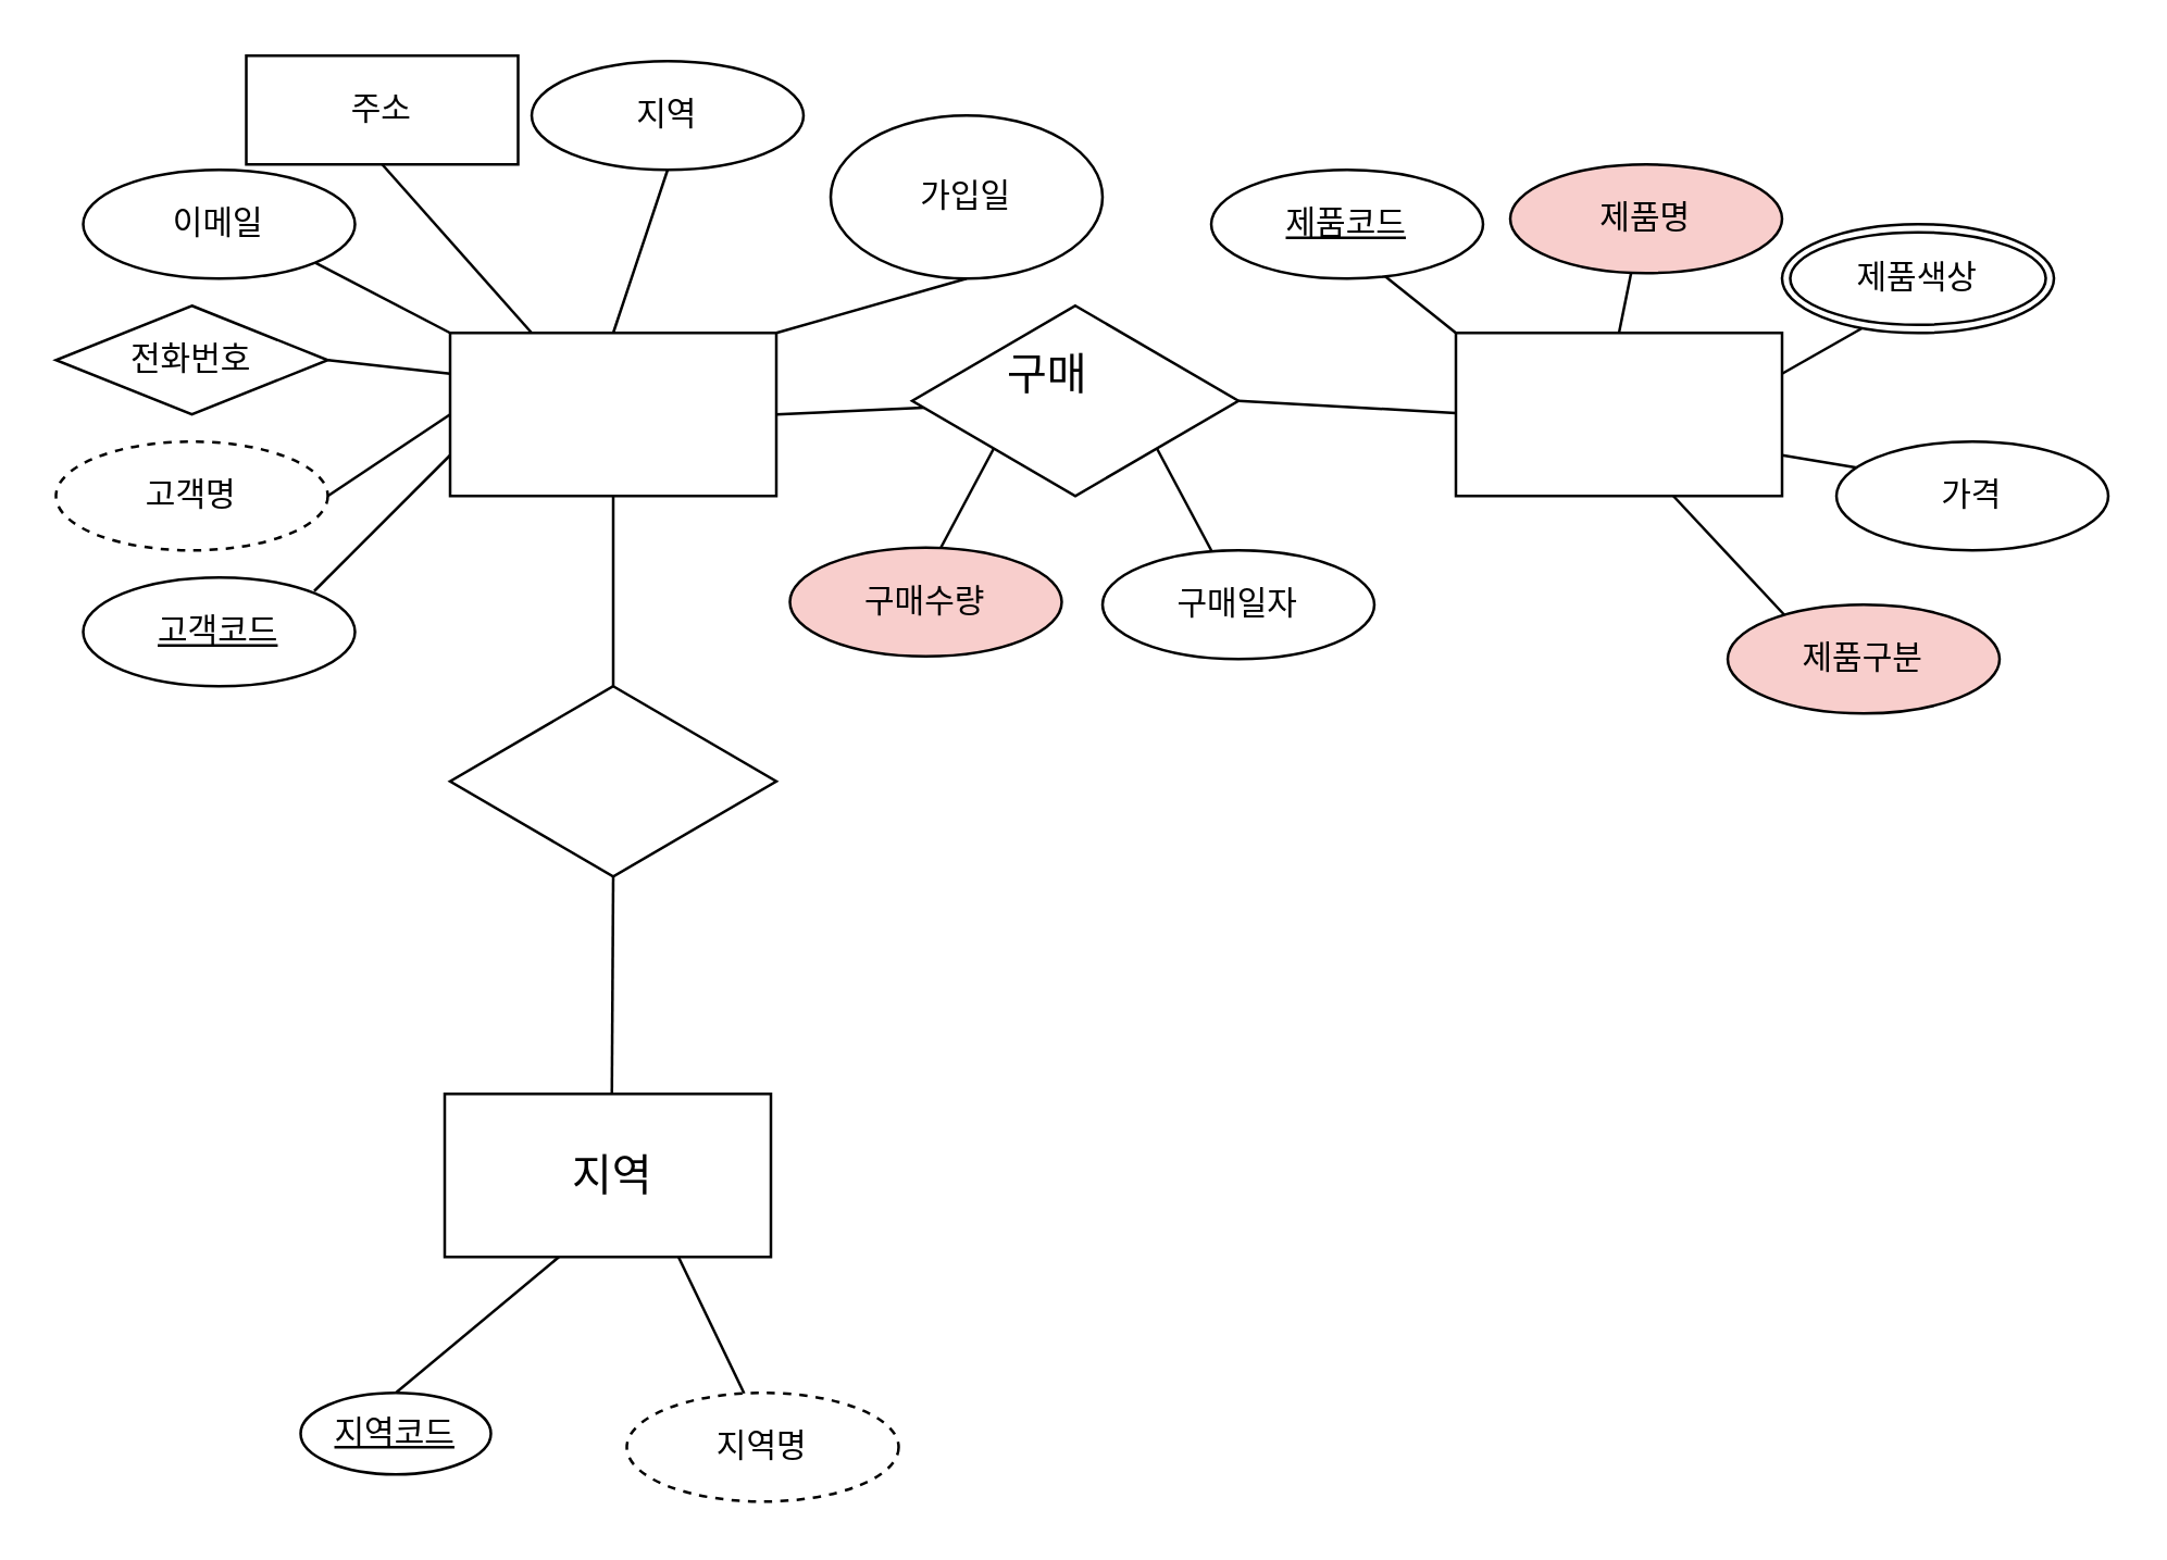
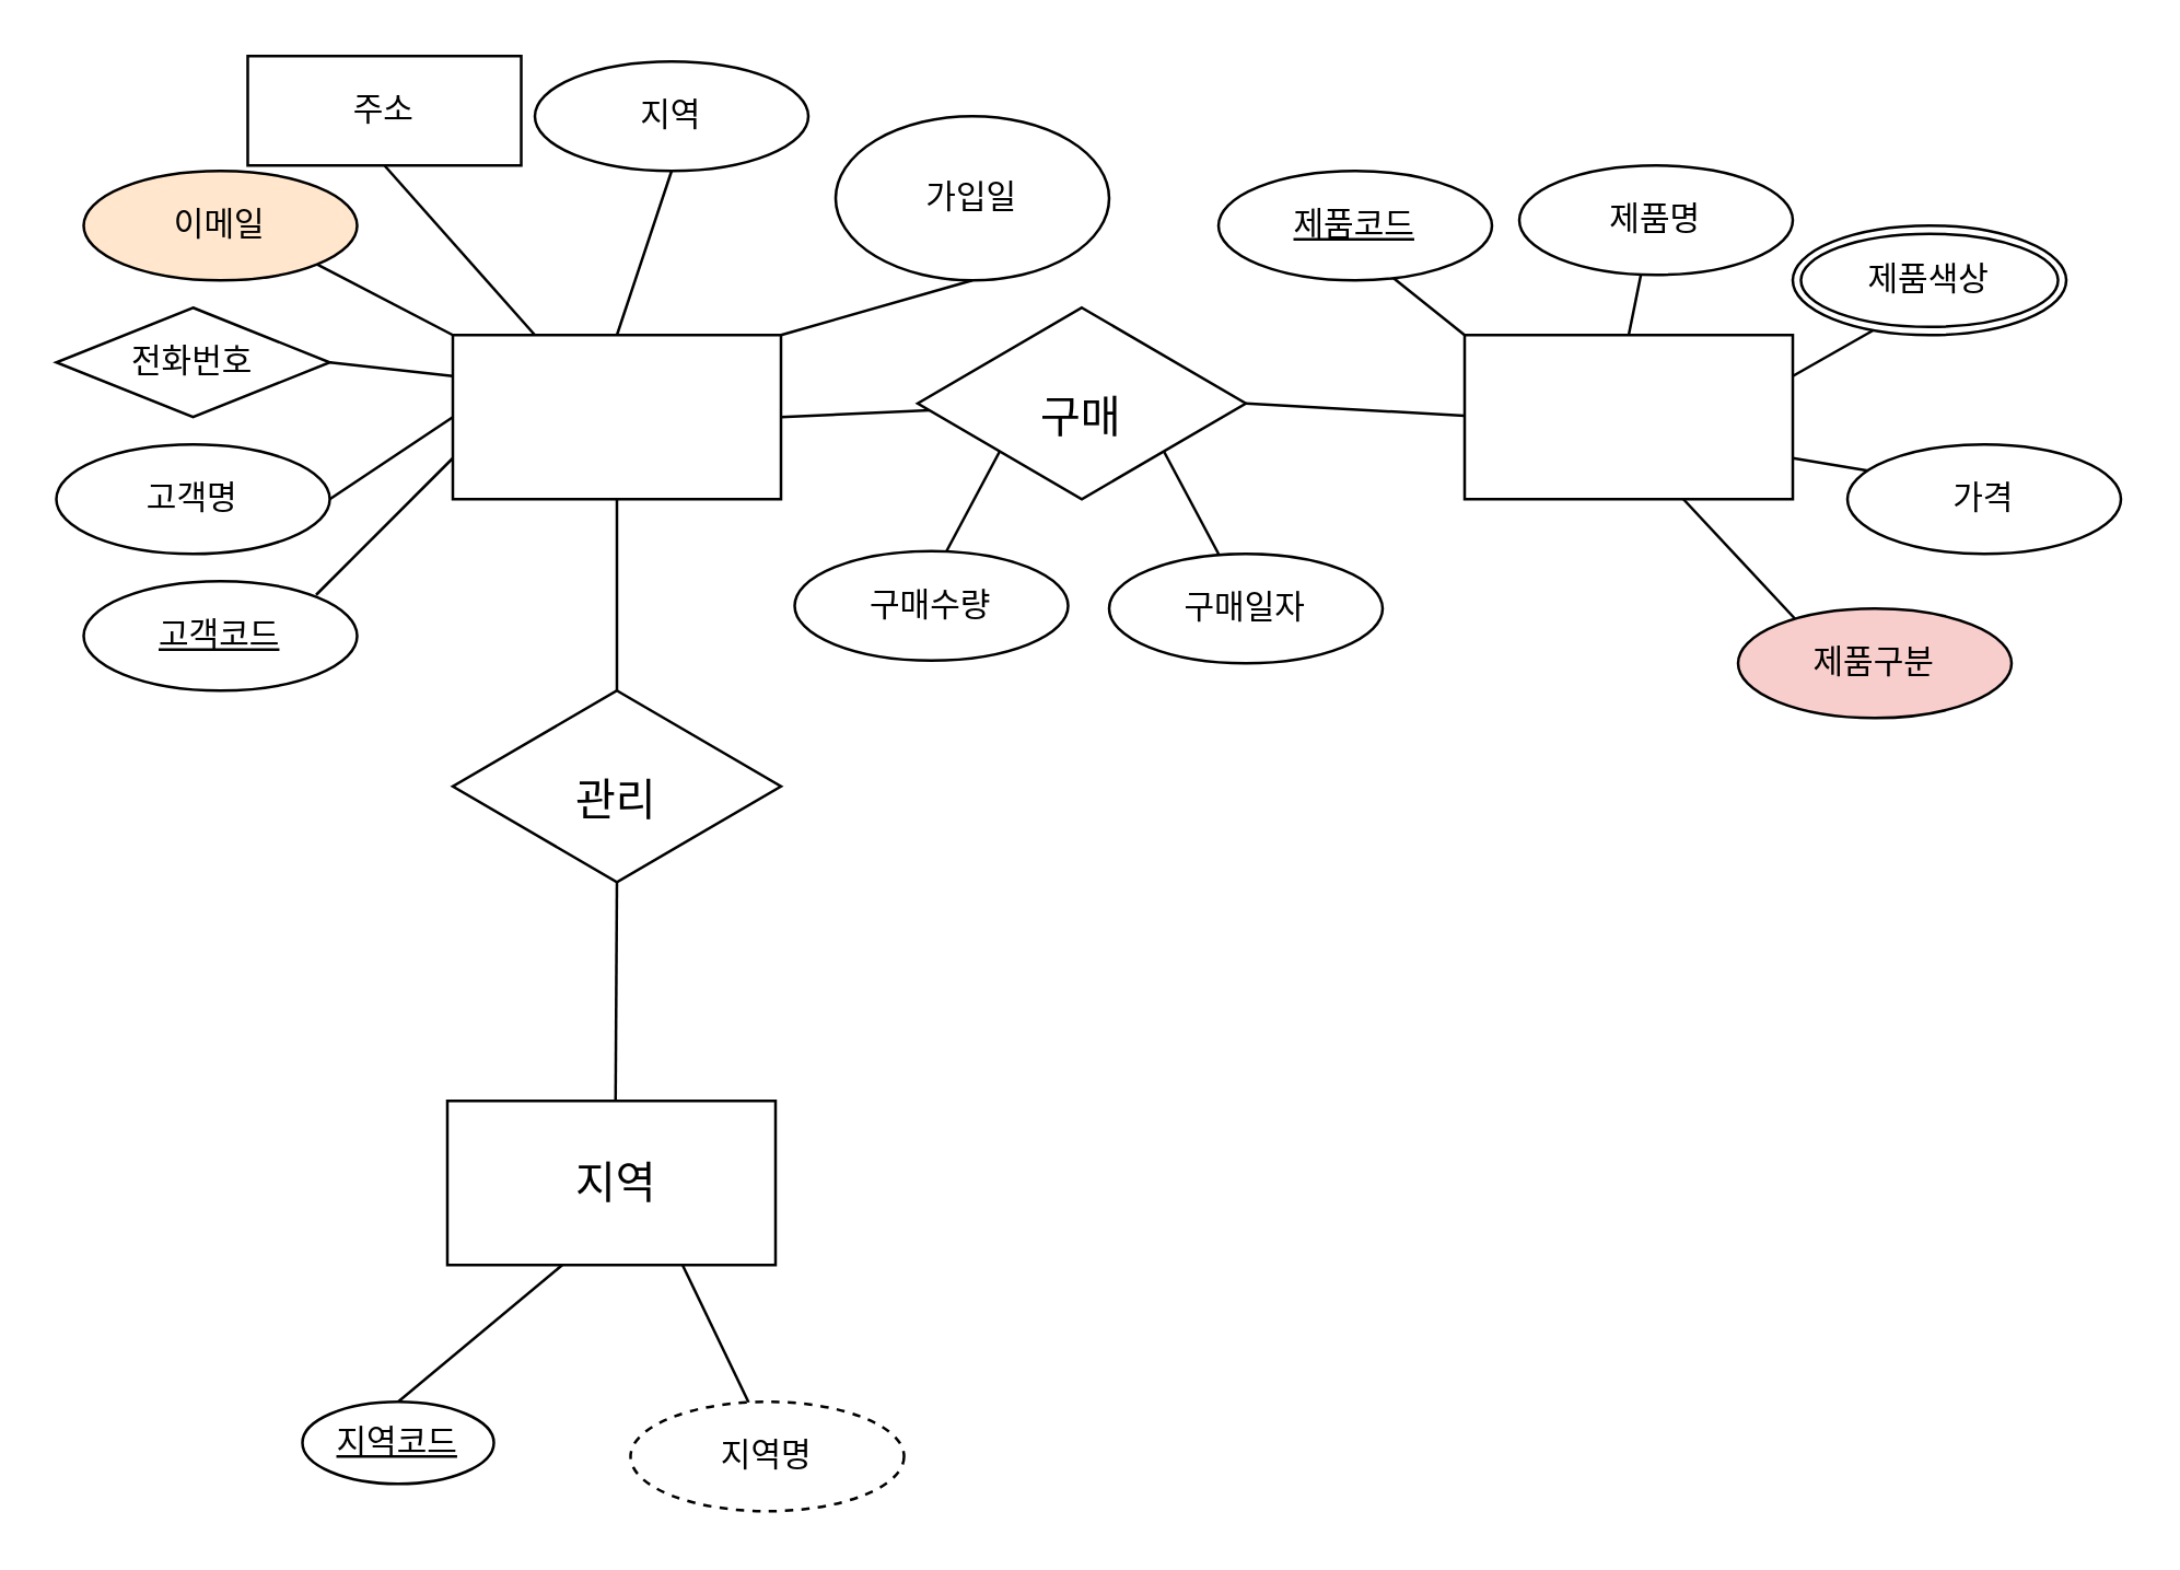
  <mxCell id="0" />
  <mxCell id="1" parent="0" />
  <mxCell id="2" value="" style="rounded=0;whiteSpace=wrap;html=1;fontSize=16;" vertex="1" parent="1"><mxGeometry x="165" y="122" width="120" height="60" as="geometry" /></mxCell>
  <mxCell id="3" value="" style="rounded=0;whiteSpace=wrap;html=1;fontSize=16;" vertex="1" parent="1"><mxGeometry x="535" y="122" width="120" height="60" as="geometry" /></mxCell>
  <mxCell id="4" value="" style="endArrow=none;html=1;rounded=0;fontSize=12;startSize=8;endSize=8;curved=1;exitX=1;exitY=0.5;exitDx=0;exitDy=0;" edge="1" parent="1" source="2" target="6"><mxGeometry width="50" height="50" relative="1" as="geometry"><mxPoint x="385" y="177" as="sourcePoint" /><mxPoint x="355" y="152" as="targetPoint" /></mxGeometry></mxCell>
  <mxCell id="5" value="" style="endArrow=none;html=1;rounded=0;fontSize=12;startSize=8;endSize=8;curved=1;exitX=1;exitY=0.5;exitDx=0;exitDy=0;" edge="1" parent="1" source="6"><mxGeometry width="50" height="50" relative="1" as="geometry"><mxPoint x="465" y="152" as="sourcePoint" /><mxPoint x="535" y="151.5" as="targetPoint" /></mxGeometry></mxCell>
  <mxCell id="6" value="" style="rhombus;whiteSpace=wrap;html=1;fontSize=16;" vertex="1" parent="1"><mxGeometry x="335" y="112" width="120" height="70" as="geometry" /></mxCell>
- <mxCell id="7" value="구매" style="text;strokeColor=none;fillColor=none;html=1;align=center;verticalAlign=middle;whiteSpace=wrap;rounded=0;fontSize=16;" vertex="1" parent="1"><mxGeometry x="355" y="122" width="60" height="30" as="geometry" /></mxCell>
+ <mxCell id="7" value="구매" style="text;strokeColor=none;fillColor=none;html=1;align=center;verticalAlign=middle;whiteSpace=wrap;rounded=0;fontSize=16;" vertex="1" parent="1"><mxGeometry x="365" y="137" width="60" height="30" as="geometry" /></mxCell>
  <mxCell id="8" value="" style="endArrow=none;html=1;rounded=0;fontSize=12;startSize=8;endSize=8;curved=1;" edge="1" parent="1"><mxGeometry width="50" height="50" relative="1" as="geometry"><mxPoint x="115" y="217" as="sourcePoint" /><mxPoint x="165" y="167" as="targetPoint" /></mxGeometry></mxCell>
  <mxCell id="9" value="" style="endArrow=none;html=1;rounded=0;fontSize=12;startSize=8;endSize=8;curved=1;entryX=0;entryY=0.5;entryDx=0;entryDy=0;exitX=1;exitY=0.5;exitDx=0;exitDy=0;" edge="1" parent="1" source="46" target="2"><mxGeometry width="50" height="50" relative="1" as="geometry"><mxPoint x="125" y="163" as="sourcePoint" /><mxPoint x="175" y="177" as="targetPoint" /></mxGeometry></mxCell>
  <mxCell id="10" value="" style="endArrow=none;html=1;rounded=0;fontSize=12;startSize=8;endSize=8;curved=1;entryX=1;entryY=0.5;entryDx=0;entryDy=0;exitX=0;exitY=0.25;exitDx=0;exitDy=0;" edge="1" parent="1" source="2" target="45"><mxGeometry width="50" height="50" relative="1" as="geometry"><mxPoint x="135" y="237" as="sourcePoint" /><mxPoint x="124.579" y="124.798" as="targetPoint" /></mxGeometry></mxCell>
  <mxCell id="11" value="" style="endArrow=none;html=1;rounded=0;fontSize=12;startSize=8;endSize=8;curved=1;entryX=1;entryY=1;entryDx=0;entryDy=0;exitX=0;exitY=0;exitDx=0;exitDy=0;" edge="1" parent="1" source="2" target="44"><mxGeometry width="50" height="50" relative="1" as="geometry"><mxPoint x="145" y="247" as="sourcePoint" /><mxPoint x="83.97" y="-81" as="targetPoint" /></mxGeometry></mxCell>
  <mxCell id="12" value="" style="endArrow=none;html=1;rounded=0;fontSize=12;startSize=8;endSize=8;curved=1;entryX=0.5;entryY=1;entryDx=0;entryDy=0;exitX=0.25;exitY=0;exitDx=0;exitDy=0;" edge="1" parent="1" source="2" target="43"><mxGeometry width="50" height="50" relative="1" as="geometry"><mxPoint x="155" y="257" as="sourcePoint" /><mxPoint x="149" y="42" as="targetPoint" /></mxGeometry></mxCell>
  <mxCell id="13" value="" style="endArrow=none;html=1;rounded=0;fontSize=12;startSize=8;endSize=8;curved=1;entryX=0.5;entryY=1;entryDx=0;entryDy=0;exitX=0.5;exitY=0;exitDx=0;exitDy=0;" edge="1" parent="1" source="2" target="42"><mxGeometry width="50" height="50" relative="1" as="geometry"><mxPoint x="165" y="267" as="sourcePoint" /><mxPoint x="223" y="41" as="targetPoint" /></mxGeometry></mxCell>
  <mxCell id="14" value="" style="endArrow=none;html=1;rounded=0;fontSize=12;startSize=8;endSize=8;curved=1;entryX=0.5;entryY=1;entryDx=0;entryDy=0;exitX=1;exitY=0;exitDx=0;exitDy=0;" edge="1" parent="1" source="2" target="41"><mxGeometry width="50" height="50" relative="1" as="geometry"><mxPoint x="175" y="277" as="sourcePoint" /><mxPoint x="292.98" y="45" as="targetPoint" /></mxGeometry></mxCell>
  <mxCell id="15" value="" style="endArrow=none;html=1;rounded=0;fontSize=12;startSize=8;endSize=8;curved=1;entryX=0.5;entryY=1;entryDx=0;entryDy=0;exitX=0;exitY=0;exitDx=0;exitDy=0;" edge="1" parent="1" source="3"><mxGeometry width="50" height="50" relative="1" as="geometry"><mxPoint x="405" y="282" as="sourcePoint" /><mxPoint x="505" y="98" as="targetPoint" /></mxGeometry></mxCell>
  <mxCell id="16" value="" style="endArrow=none;html=1;rounded=0;fontSize=12;startSize=8;endSize=8;curved=1;exitX=0.5;exitY=0;exitDx=0;exitDy=0;" edge="1" parent="1" source="3"><mxGeometry width="50" height="50" relative="1" as="geometry"><mxPoint x="545" y="132" as="sourcePoint" /><mxPoint x="599.514" y="99.716" as="targetPoint" /></mxGeometry></mxCell>
  <mxCell id="17" value="" style="endArrow=none;html=1;rounded=0;fontSize=12;startSize=8;endSize=8;curved=1;entryX=1;entryY=0.25;entryDx=0;entryDy=0;exitX=0.292;exitY=0.96;exitDx=0;exitDy=0;exitPerimeter=0;" edge="1" parent="1" target="3"><mxGeometry width="50" height="50" relative="1" as="geometry"><mxPoint x="684.2" y="120.4" as="sourcePoint" /><mxPoint x="525" y="118" as="targetPoint" /></mxGeometry></mxCell>
  <mxCell id="18" value="" style="endArrow=none;html=1;rounded=0;fontSize=12;startSize=8;endSize=8;curved=1;exitX=0;exitY=0.5;exitDx=0;exitDy=0;entryX=1;entryY=0.75;entryDx=0;entryDy=0;" edge="1" parent="1" target="3"><mxGeometry width="50" height="50" relative="1" as="geometry"><mxPoint x="685" y="172" as="sourcePoint" /><mxPoint x="670" y="161" as="targetPoint" /></mxGeometry></mxCell>
  <mxCell id="19" value="" style="rounded=0;whiteSpace=wrap;html=1;fontSize=16;" vertex="1" parent="1"><mxGeometry x="163" y="402" width="120" height="60" as="geometry" /></mxCell>
  <mxCell id="20" value="지역" style="text;strokeColor=none;fillColor=none;html=1;align=center;verticalAlign=middle;whiteSpace=wrap;rounded=0;fontSize=16;" vertex="1" parent="1"><mxGeometry x="195" y="417" width="60" height="30" as="geometry" /></mxCell>
  <mxCell id="21" style="edgeStyle=none;curved=1;rounded=0;orthogonalLoop=1;jettySize=auto;html=1;exitX=1;exitY=0.5;exitDx=0;exitDy=0;fontSize=12;startSize=8;endSize=8;" edge="1" parent="1" source="6" target="6"><mxGeometry relative="1" as="geometry" /></mxCell>
  <mxCell id="22" value="" style="rhombus;whiteSpace=wrap;html=1;fontSize=16;" vertex="1" parent="1"><mxGeometry x="165" y="252" width="120" height="70" as="geometry" /></mxCell>
+ <mxCell id="23" value="관리" style="text;strokeColor=none;fillColor=none;html=1;align=center;verticalAlign=middle;whiteSpace=wrap;rounded=0;fontSize=16;" vertex="1" parent="1"><mxGeometry x="195" y="277" width="60" height="30" as="geometry" /></mxCell>
  <mxCell id="24" style="edgeStyle=none;curved=1;rounded=0;orthogonalLoop=1;jettySize=auto;html=1;exitX=1;exitY=0.5;exitDx=0;exitDy=0;fontSize=12;startSize=8;endSize=8;" edge="1" parent="1" source="22" target="22"><mxGeometry relative="1" as="geometry" /></mxCell>
  <mxCell id="25" value="" style="endArrow=none;html=1;rounded=0;fontSize=12;startSize=8;endSize=8;curved=1;entryX=0.5;entryY=1;entryDx=0;entryDy=0;" edge="1" parent="1" target="2"><mxGeometry width="50" height="50" relative="1" as="geometry"><mxPoint x="225" y="252" as="sourcePoint" /><mxPoint x="275" y="202" as="targetPoint" /></mxGeometry></mxCell>
  <mxCell id="26" value="" style="endArrow=none;html=1;rounded=0;fontSize=12;startSize=8;endSize=8;curved=1;entryX=0.5;entryY=1;entryDx=0;entryDy=0;" edge="1" parent="1" target="22"><mxGeometry width="50" height="50" relative="1" as="geometry"><mxPoint x="224.5" y="402" as="sourcePoint" /><mxPoint x="224.5" y="332" as="targetPoint" /></mxGeometry></mxCell>
  <mxCell id="27" value="" style="endArrow=none;html=1;rounded=0;fontSize=12;startSize=8;endSize=8;curved=1;entryX=0;entryY=1;entryDx=0;entryDy=0;" edge="1" parent="1" target="6"><mxGeometry width="50" height="50" relative="1" as="geometry"><mxPoint x="345" y="202" as="sourcePoint" /><mxPoint x="373" y="168" as="targetPoint" /></mxGeometry></mxCell>
  <mxCell id="28" value="" style="endArrow=none;html=1;rounded=0;fontSize=12;startSize=8;endSize=8;curved=1;entryX=1;entryY=1;entryDx=0;entryDy=0;" edge="1" parent="1" target="6"><mxGeometry width="50" height="50" relative="1" as="geometry"><mxPoint x="445" y="202" as="sourcePoint" /><mxPoint x="427" y="167" as="targetPoint" /></mxGeometry></mxCell>
  <mxCell id="29" value="" style="endArrow=none;html=1;rounded=0;fontSize=12;startSize=8;endSize=8;curved=1;exitX=0.5;exitY=0;exitDx=0;exitDy=0;" edge="1" parent="1" source="34"><mxGeometry width="50" height="50" relative="1" as="geometry"><mxPoint x="155" y="512" as="sourcePoint" /><mxPoint x="205" y="462" as="targetPoint" /></mxGeometry></mxCell>
  <mxCell id="30" value="" style="endArrow=none;html=1;rounded=0;fontSize=12;startSize=8;endSize=8;curved=1;exitX=0.432;exitY=0.007;exitDx=0;exitDy=0;exitPerimeter=0;" edge="1" parent="1" source="47"><mxGeometry width="50" height="50" relative="1" as="geometry"><mxPoint x="265" y="512" as="sourcePoint" /><mxPoint x="249" y="462" as="targetPoint" /></mxGeometry></mxCell>
  <mxCell id="31" value="" style="endArrow=none;html=1;rounded=0;fontSize=12;startSize=8;endSize=8;curved=1;exitX=0.275;exitY=0.1;exitDx=0;exitDy=0;exitPerimeter=0;" edge="1" parent="1"><mxGeometry width="50" height="50" relative="1" as="geometry"><mxPoint x="657" y="227" as="sourcePoint" /><mxPoint x="615" y="182" as="targetPoint" /></mxGeometry></mxCell>
  <mxCell id="32" value="제품코드" style="ellipse;whiteSpace=wrap;html=1;align=center;fontStyle=4;" vertex="1" parent="1"><mxGeometry x="445" y="62" width="100" height="40" as="geometry" /></mxCell>
  <mxCell id="33" value="고객코드" style="ellipse;whiteSpace=wrap;html=1;align=center;fontStyle=4;" vertex="1" parent="1"><mxGeometry x="30" y="212" width="100" height="40" as="geometry" /></mxCell>
  <mxCell id="34" value="지역코드" style="ellipse;whiteSpace=wrap;html=1;align=center;fontStyle=4;" vertex="1" parent="1"><mxGeometry x="110" y="512" width="70" height="30" as="geometry" /></mxCell>
- <mxCell id="35" value="제품명" style="ellipse;whiteSpace=wrap;html=1;align=center;fillColor=#f8cecc;" vertex="1" parent="1"><mxGeometry x="555" y="60" width="100" height="40" as="geometry" /></mxCell>
+ <mxCell id="35" value="제품명" style="ellipse;whiteSpace=wrap;html=1;align=center;" vertex="1" parent="1"><mxGeometry x="555" y="60" width="100" height="40" as="geometry" /></mxCell>
  <mxCell id="36" value="제품구분" style="ellipse;whiteSpace=wrap;html=1;align=center;fillColor=#f8cecc;" vertex="1" parent="1"><mxGeometry x="635" y="222" width="100" height="40" as="geometry" /></mxCell>
  <mxCell id="37" value="가격" style="ellipse;whiteSpace=wrap;html=1;align=center;" vertex="1" parent="1"><mxGeometry x="675" y="162" width="100" height="40" as="geometry" /></mxCell>
  <mxCell id="38" value="제품색상" style="ellipse;shape=doubleEllipse;margin=3;whiteSpace=wrap;html=1;align=center;" vertex="1" parent="1"><mxGeometry x="655" y="82" width="100" height="40" as="geometry" /></mxCell>
  <mxCell id="39" value="구매일자" style="ellipse;whiteSpace=wrap;html=1;align=center;" vertex="1" parent="1"><mxGeometry x="405" y="202" width="100" height="40" as="geometry" /></mxCell>
- <mxCell id="40" value="구매수량" style="ellipse;whiteSpace=wrap;html=1;align=center;fillColor=#f8cecc;" vertex="1" parent="1"><mxGeometry x="290" y="201" width="100" height="40" as="geometry" /></mxCell>
+ <mxCell id="40" value="구매수량" style="ellipse;whiteSpace=wrap;html=1;align=center;" vertex="1" parent="1"><mxGeometry x="290" y="201" width="100" height="40" as="geometry" /></mxCell>
  <mxCell id="41" value="가입일" style="ellipse;whiteSpace=wrap;html=1;align=center;" vertex="1" parent="1"><mxGeometry x="305" y="42" width="100" height="60" as="geometry" /></mxCell>
  <mxCell id="42" value="지역" style="ellipse;whiteSpace=wrap;html=1;align=center;" vertex="1" parent="1"><mxGeometry x="195" y="22" width="100" height="40" as="geometry" /></mxCell>
  <mxCell id="43" value="주소" style="whiteSpace=wrap;html=1;align=center;rounded=0;" vertex="1" parent="1"><mxGeometry x="90" y="20" width="100" height="40" as="geometry" /></mxCell>
- <mxCell id="44" value="이메일" style="ellipse;whiteSpace=wrap;html=1;align=center;" vertex="1" parent="1"><mxGeometry x="30" y="62" width="100" height="40" as="geometry" /></mxCell>
+ <mxCell id="44" value="이메일" style="ellipse;whiteSpace=wrap;html=1;align=center;fillColor=#ffe6cc;" vertex="1" parent="1"><mxGeometry x="30" y="62" width="100" height="40" as="geometry" /></mxCell>
  <mxCell id="45" value="전화번호" style="rhombus;whiteSpace=wrap;html=1;align=center;" vertex="1" parent="1"><mxGeometry x="20" y="112" width="100" height="40" as="geometry" /></mxCell>
- <mxCell id="46" value="고객명" style="ellipse;whiteSpace=wrap;html=1;align=center;dashed=1;" vertex="1" parent="1"><mxGeometry x="20" y="162" width="100" height="40" as="geometry" /></mxCell>
+ <mxCell id="46" value="고객명" style="ellipse;whiteSpace=wrap;html=1;align=center;" vertex="1" parent="1"><mxGeometry x="20" y="162" width="100" height="40" as="geometry" /></mxCell>
  <mxCell id="47" value="지역명" style="ellipse;whiteSpace=wrap;html=1;align=center;dashed=1;" vertex="1" parent="1"><mxGeometry x="230" y="512" width="100" height="40" as="geometry" /></mxCell>
